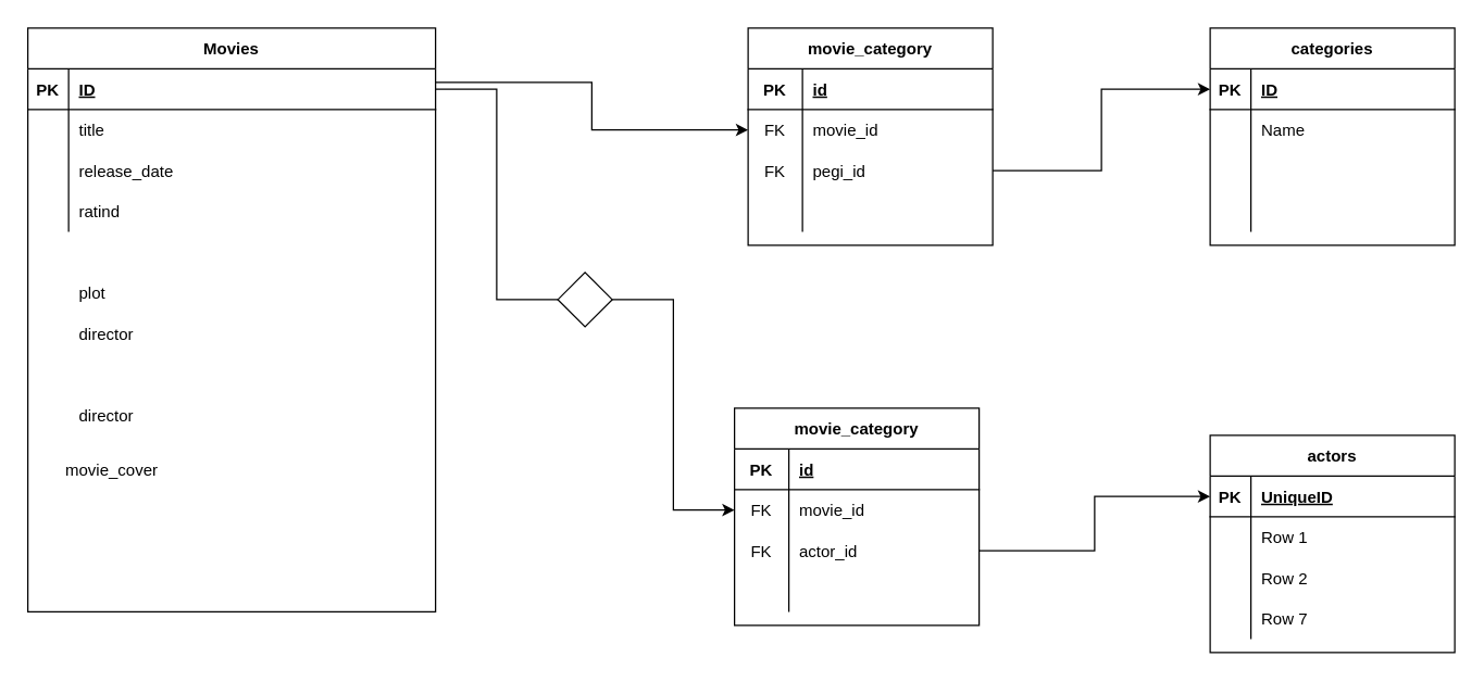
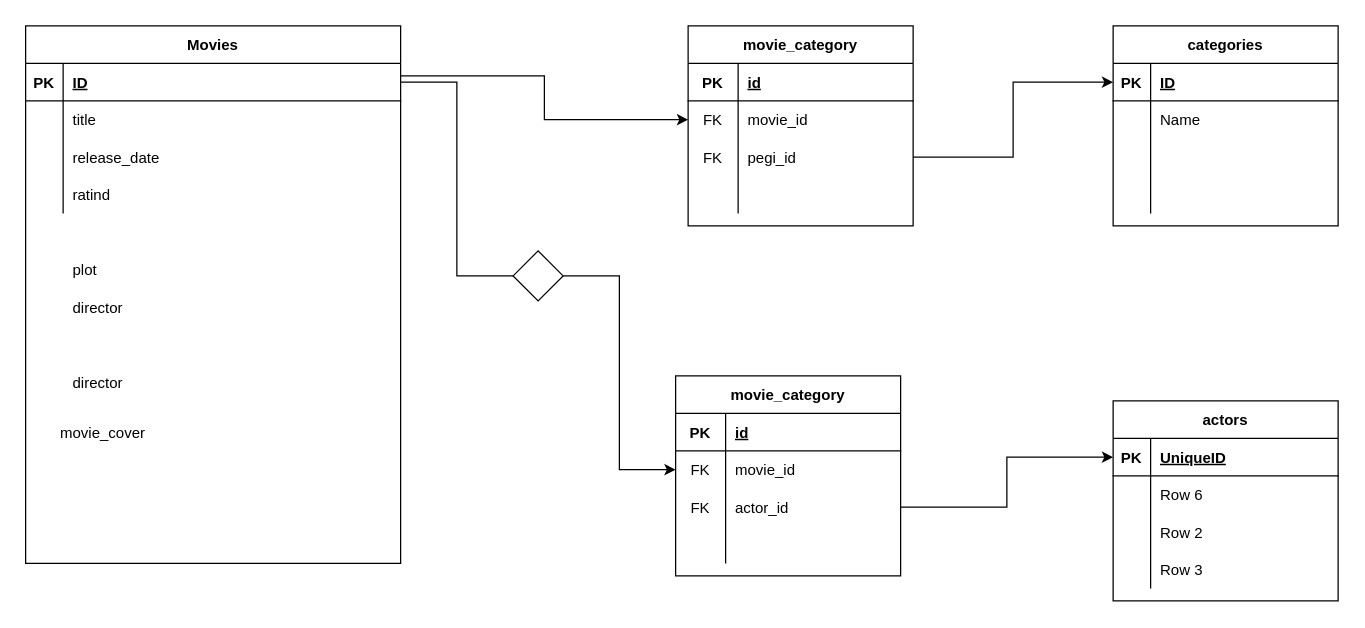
  <mxCell id="0" />
  <mxCell id="1" parent="0" />
  <mxCell id="2" value="Movies" style="shape=table;startSize=30;container=1;collapsible=1;childLayout=tableLayout;fixedRows=1;rowLines=0;fontStyle=1;align=center;resizeLast=1;" vertex="1" parent="1"><mxGeometry x="20" y="20" width="300" height="430" as="geometry" /></mxCell>
  <mxCell id="3" value="" style="shape=tableRow;horizontal=0;startSize=0;swimlaneHead=0;swimlaneBody=0;fillColor=none;collapsible=0;dropTarget=0;points=[[0,0.5],[1,0.5]];portConstraint=eastwest;top=0;left=0;right=0;bottom=1;" vertex="1" parent="2"><mxGeometry y="30" width="300" height="30" as="geometry" /></mxCell>
  <mxCell id="4" value="PK" style="shape=partialRectangle;connectable=0;fillColor=none;top=0;left=0;bottom=0;right=0;fontStyle=1;overflow=hidden;" vertex="1" parent="3"><mxGeometry width="30" height="30" as="geometry"><mxRectangle width="30" height="30" as="alternateBounds" /></mxGeometry></mxCell>
  <mxCell id="5" value="ID" style="shape=partialRectangle;connectable=0;fillColor=none;top=0;left=0;bottom=0;right=0;align=left;spacingLeft=6;fontStyle=5;overflow=hidden;" vertex="1" parent="3"><mxGeometry x="30" width="270" height="30" as="geometry"><mxRectangle width="270" height="30" as="alternateBounds" /></mxGeometry></mxCell>
  <mxCell id="6" value="" style="shape=tableRow;horizontal=0;startSize=0;swimlaneHead=0;swimlaneBody=0;fillColor=none;collapsible=0;dropTarget=0;points=[[0,0.5],[1,0.5]];portConstraint=eastwest;top=0;left=0;right=0;bottom=0;" vertex="1" parent="2"><mxGeometry y="60" width="300" height="30" as="geometry" /></mxCell>
  <mxCell id="7" value="" style="shape=partialRectangle;connectable=0;fillColor=none;top=0;left=0;bottom=0;right=0;editable=1;overflow=hidden;" vertex="1" parent="6"><mxGeometry width="30" height="30" as="geometry"><mxRectangle width="30" height="30" as="alternateBounds" /></mxGeometry></mxCell>
  <mxCell id="8" value="title" style="shape=partialRectangle;connectable=0;fillColor=none;top=0;left=0;bottom=0;right=0;align=left;spacingLeft=6;overflow=hidden;" vertex="1" parent="6"><mxGeometry x="30" width="270" height="30" as="geometry"><mxRectangle width="270" height="30" as="alternateBounds" /></mxGeometry></mxCell>
  <mxCell id="9" value="" style="shape=tableRow;horizontal=0;startSize=0;swimlaneHead=0;swimlaneBody=0;fillColor=none;collapsible=0;dropTarget=0;points=[[0,0.5],[1,0.5]];portConstraint=eastwest;top=0;left=0;right=0;bottom=0;" vertex="1" parent="2"><mxGeometry y="90" width="300" height="30" as="geometry" /></mxCell>
  <mxCell id="10" value="" style="shape=partialRectangle;connectable=0;fillColor=none;top=0;left=0;bottom=0;right=0;editable=1;overflow=hidden;" vertex="1" parent="9"><mxGeometry width="30" height="30" as="geometry"><mxRectangle width="30" height="30" as="alternateBounds" /></mxGeometry></mxCell>
  <mxCell id="11" value="release_date" style="shape=partialRectangle;connectable=0;fillColor=none;top=0;left=0;bottom=0;right=0;align=left;spacingLeft=6;overflow=hidden;" vertex="1" parent="9"><mxGeometry x="30" width="270" height="30" as="geometry"><mxRectangle width="270" height="30" as="alternateBounds" /></mxGeometry></mxCell>
  <mxCell id="12" value="" style="shape=tableRow;horizontal=0;startSize=0;swimlaneHead=0;swimlaneBody=0;fillColor=none;collapsible=0;dropTarget=0;points=[[0,0.5],[1,0.5]];portConstraint=eastwest;top=0;left=0;right=0;bottom=0;" vertex="1" parent="2"><mxGeometry y="120" width="300" height="30" as="geometry" /></mxCell>
  <mxCell id="13" value="" style="shape=partialRectangle;connectable=0;fillColor=none;top=0;left=0;bottom=0;right=0;editable=1;overflow=hidden;" vertex="1" parent="12"><mxGeometry width="30" height="30" as="geometry"><mxRectangle width="30" height="30" as="alternateBounds" /></mxGeometry></mxCell>
  <mxCell id="14" value="ratind" style="shape=partialRectangle;connectable=0;fillColor=none;top=0;left=0;bottom=0;right=0;align=left;spacingLeft=6;overflow=hidden;" vertex="1" parent="12"><mxGeometry x="30" width="270" height="30" as="geometry"><mxRectangle width="270" height="30" as="alternateBounds" /></mxGeometry></mxCell>
  <mxCell id="15" value="" style="shape=tableRow;horizontal=0;startSize=0;swimlaneHead=0;swimlaneBody=0;fillColor=none;collapsible=0;dropTarget=0;points=[[0,0.5],[1,0.5]];portConstraint=eastwest;top=0;left=0;right=0;bottom=0;" vertex="1" parent="1"><mxGeometry x="20" y="180" width="300" height="30" as="geometry" /></mxCell>
  <mxCell id="16" value="" style="shape=partialRectangle;connectable=0;fillColor=none;top=0;left=0;bottom=0;right=0;editable=1;overflow=hidden;" vertex="1" parent="15"><mxGeometry width="30" height="30" as="geometry"><mxRectangle width="30" height="30" as="alternateBounds" /></mxGeometry></mxCell>
  <mxCell id="17" value="plot" style="shape=partialRectangle;connectable=0;fillColor=none;top=0;left=0;bottom=0;right=0;align=left;spacingLeft=6;overflow=hidden;" vertex="1" parent="1"><mxGeometry x="50" y="200" width="270" height="30" as="geometry"><mxRectangle width="270" height="30" as="alternateBounds" /></mxGeometry></mxCell>
  <mxCell id="18" value="director" style="shape=partialRectangle;connectable=0;fillColor=none;top=0;left=0;bottom=0;right=0;align=left;spacingLeft=6;overflow=hidden;" vertex="1" parent="1"><mxGeometry x="50" y="230" width="270" height="30" as="geometry"><mxRectangle width="270" height="30" as="alternateBounds" /></mxGeometry></mxCell>
  <mxCell id="19" value="director" style="shape=partialRectangle;connectable=0;fillColor=none;top=0;left=0;bottom=0;right=0;align=left;spacingLeft=6;overflow=hidden;" vertex="1" parent="1"><mxGeometry x="50" y="290" width="270" height="30" as="geometry"><mxRectangle width="270" height="30" as="alternateBounds" /></mxGeometry></mxCell>
  <mxCell id="20" value="movie_cover" style="shape=partialRectangle;connectable=0;fillColor=none;top=0;left=0;bottom=0;right=0;align=left;spacingLeft=6;overflow=hidden;" vertex="1" parent="1"><mxGeometry x="40" y="330" width="270" height="30" as="geometry"><mxRectangle width="270" height="30" as="alternateBounds" /></mxGeometry></mxCell>
  <mxCell id="21" value="categories" style="shape=table;startSize=30;container=1;collapsible=1;childLayout=tableLayout;fixedRows=1;rowLines=0;fontStyle=1;align=center;resizeLast=1;" vertex="1" parent="1"><mxGeometry x="890" y="20" width="180" height="160" as="geometry" /></mxCell>
  <mxCell id="22" value="" style="shape=tableRow;horizontal=0;startSize=0;swimlaneHead=0;swimlaneBody=0;fillColor=none;collapsible=0;dropTarget=0;points=[[0,0.5],[1,0.5]];portConstraint=eastwest;top=0;left=0;right=0;bottom=1;" vertex="1" parent="21"><mxGeometry y="30" width="180" height="30" as="geometry" /></mxCell>
  <mxCell id="23" value="PK" style="shape=partialRectangle;connectable=0;fillColor=none;top=0;left=0;bottom=0;right=0;fontStyle=1;overflow=hidden;" vertex="1" parent="22"><mxGeometry width="30" height="30" as="geometry"><mxRectangle width="30" height="30" as="alternateBounds" /></mxGeometry></mxCell>
  <mxCell id="24" value="ID" style="shape=partialRectangle;connectable=0;fillColor=none;top=0;left=0;bottom=0;right=0;align=left;spacingLeft=6;fontStyle=5;overflow=hidden;" vertex="1" parent="22"><mxGeometry x="30" width="150" height="30" as="geometry"><mxRectangle width="150" height="30" as="alternateBounds" /></mxGeometry></mxCell>
  <mxCell id="25" value="" style="shape=tableRow;horizontal=0;startSize=0;swimlaneHead=0;swimlaneBody=0;fillColor=none;collapsible=0;dropTarget=0;points=[[0,0.5],[1,0.5]];portConstraint=eastwest;top=0;left=0;right=0;bottom=0;" vertex="1" parent="21"><mxGeometry y="60" width="180" height="30" as="geometry" /></mxCell>
  <mxCell id="26" value="" style="shape=partialRectangle;connectable=0;fillColor=none;top=0;left=0;bottom=0;right=0;editable=1;overflow=hidden;" vertex="1" parent="25"><mxGeometry width="30" height="30" as="geometry"><mxRectangle width="30" height="30" as="alternateBounds" /></mxGeometry></mxCell>
  <mxCell id="27" value="Name" style="shape=partialRectangle;connectable=0;fillColor=none;top=0;left=0;bottom=0;right=0;align=left;spacingLeft=6;overflow=hidden;" vertex="1" parent="25"><mxGeometry x="30" width="150" height="30" as="geometry"><mxRectangle width="150" height="30" as="alternateBounds" /></mxGeometry></mxCell>
  <mxCell id="28" value="" style="shape=tableRow;horizontal=0;startSize=0;swimlaneHead=0;swimlaneBody=0;fillColor=none;collapsible=0;dropTarget=0;points=[[0,0.5],[1,0.5]];portConstraint=eastwest;top=0;left=0;right=0;bottom=0;" vertex="1" parent="21"><mxGeometry y="90" width="180" height="30" as="geometry" /></mxCell>
  <mxCell id="29" value="" style="shape=partialRectangle;connectable=0;fillColor=none;top=0;left=0;bottom=0;right=0;editable=1;overflow=hidden;" vertex="1" parent="28"><mxGeometry width="30" height="30" as="geometry"><mxRectangle width="30" height="30" as="alternateBounds" /></mxGeometry></mxCell>
  <mxCell id="30" value="" style="shape=partialRectangle;connectable=0;fillColor=none;top=0;left=0;bottom=0;right=0;align=left;spacingLeft=6;overflow=hidden;" vertex="1" parent="28"><mxGeometry x="30" width="150" height="30" as="geometry"><mxRectangle width="150" height="30" as="alternateBounds" /></mxGeometry></mxCell>
  <mxCell id="31" value="" style="shape=tableRow;horizontal=0;startSize=0;swimlaneHead=0;swimlaneBody=0;fillColor=none;collapsible=0;dropTarget=0;points=[[0,0.5],[1,0.5]];portConstraint=eastwest;top=0;left=0;right=0;bottom=0;" vertex="1" parent="21"><mxGeometry y="120" width="180" height="30" as="geometry" /></mxCell>
  <mxCell id="32" value="" style="shape=partialRectangle;connectable=0;fillColor=none;top=0;left=0;bottom=0;right=0;editable=1;overflow=hidden;" vertex="1" parent="31"><mxGeometry width="30" height="30" as="geometry"><mxRectangle width="30" height="30" as="alternateBounds" /></mxGeometry></mxCell>
  <mxCell id="33" value="" style="shape=partialRectangle;connectable=0;fillColor=none;top=0;left=0;bottom=0;right=0;align=left;spacingLeft=6;overflow=hidden;" vertex="1" parent="31"><mxGeometry x="30" width="150" height="30" as="geometry"><mxRectangle width="150" height="30" as="alternateBounds" /></mxGeometry></mxCell>
  <mxCell id="34" value="actors" style="shape=table;startSize=30;container=1;collapsible=1;childLayout=tableLayout;fixedRows=1;rowLines=0;fontStyle=1;align=center;resizeLast=1;" vertex="1" parent="1"><mxGeometry x="890" y="320" width="180" height="160" as="geometry" /></mxCell>
  <mxCell id="35" value="" style="shape=tableRow;horizontal=0;startSize=0;swimlaneHead=0;swimlaneBody=0;fillColor=none;collapsible=0;dropTarget=0;points=[[0,0.5],[1,0.5]];portConstraint=eastwest;top=0;left=0;right=0;bottom=1;" vertex="1" parent="34"><mxGeometry y="30" width="180" height="30" as="geometry" /></mxCell>
  <mxCell id="36" value="PK" style="shape=partialRectangle;connectable=0;fillColor=none;top=0;left=0;bottom=0;right=0;fontStyle=1;overflow=hidden;" vertex="1" parent="35"><mxGeometry width="30" height="30" as="geometry"><mxRectangle width="30" height="30" as="alternateBounds" /></mxGeometry></mxCell>
  <mxCell id="37" value="UniqueID" style="shape=partialRectangle;connectable=0;fillColor=none;top=0;left=0;bottom=0;right=0;align=left;spacingLeft=6;fontStyle=5;overflow=hidden;" vertex="1" parent="35"><mxGeometry x="30" width="150" height="30" as="geometry"><mxRectangle width="150" height="30" as="alternateBounds" /></mxGeometry></mxCell>
  <mxCell id="38" value="" style="shape=tableRow;horizontal=0;startSize=0;swimlaneHead=0;swimlaneBody=0;fillColor=none;collapsible=0;dropTarget=0;points=[[0,0.5],[1,0.5]];portConstraint=eastwest;top=0;left=0;right=0;bottom=0;" vertex="1" parent="34"><mxGeometry y="60" width="180" height="30" as="geometry" /></mxCell>
  <mxCell id="39" value="" style="shape=partialRectangle;connectable=0;fillColor=none;top=0;left=0;bottom=0;right=0;editable=1;overflow=hidden;" vertex="1" parent="38"><mxGeometry width="30" height="30" as="geometry"><mxRectangle width="30" height="30" as="alternateBounds" /></mxGeometry></mxCell>
- <mxCell id="40" value="Row 1" style="shape=partialRectangle;connectable=0;fillColor=none;top=0;left=0;bottom=0;right=0;align=left;spacingLeft=6;overflow=hidden;" vertex="1" parent="38"><mxGeometry x="30" width="150" height="30" as="geometry"><mxRectangle width="150" height="30" as="alternateBounds" /></mxGeometry></mxCell>
+ <mxCell id="40" value="Row 6" style="shape=partialRectangle;connectable=0;fillColor=none;top=0;left=0;bottom=0;right=0;align=left;spacingLeft=6;overflow=hidden;" vertex="1" parent="38"><mxGeometry x="30" width="150" height="30" as="geometry"><mxRectangle width="150" height="30" as="alternateBounds" /></mxGeometry></mxCell>
  <mxCell id="41" value="" style="shape=tableRow;horizontal=0;startSize=0;swimlaneHead=0;swimlaneBody=0;fillColor=none;collapsible=0;dropTarget=0;points=[[0,0.5],[1,0.5]];portConstraint=eastwest;top=0;left=0;right=0;bottom=0;" vertex="1" parent="34"><mxGeometry y="90" width="180" height="30" as="geometry" /></mxCell>
  <mxCell id="42" value="" style="shape=partialRectangle;connectable=0;fillColor=none;top=0;left=0;bottom=0;right=0;editable=1;overflow=hidden;" vertex="1" parent="41"><mxGeometry width="30" height="30" as="geometry"><mxRectangle width="30" height="30" as="alternateBounds" /></mxGeometry></mxCell>
  <mxCell id="43" value="Row 2" style="shape=partialRectangle;connectable=0;fillColor=none;top=0;left=0;bottom=0;right=0;align=left;spacingLeft=6;overflow=hidden;" vertex="1" parent="41"><mxGeometry x="30" width="150" height="30" as="geometry"><mxRectangle width="150" height="30" as="alternateBounds" /></mxGeometry></mxCell>
  <mxCell id="44" value="" style="shape=tableRow;horizontal=0;startSize=0;swimlaneHead=0;swimlaneBody=0;fillColor=none;collapsible=0;dropTarget=0;points=[[0,0.5],[1,0.5]];portConstraint=eastwest;top=0;left=0;right=0;bottom=0;" vertex="1" parent="34"><mxGeometry y="120" width="180" height="30" as="geometry" /></mxCell>
  <mxCell id="45" value="" style="shape=partialRectangle;connectable=0;fillColor=none;top=0;left=0;bottom=0;right=0;editable=1;overflow=hidden;" vertex="1" parent="44"><mxGeometry width="30" height="30" as="geometry"><mxRectangle width="30" height="30" as="alternateBounds" /></mxGeometry></mxCell>
- <mxCell id="46" value="Row 7" style="shape=partialRectangle;connectable=0;fillColor=none;top=0;left=0;bottom=0;right=0;align=left;spacingLeft=6;overflow=hidden;" vertex="1" parent="44"><mxGeometry x="30" width="150" height="30" as="geometry"><mxRectangle width="150" height="30" as="alternateBounds" /></mxGeometry></mxCell>
+ <mxCell id="46" value="Row 3" style="shape=partialRectangle;connectable=0;fillColor=none;top=0;left=0;bottom=0;right=0;align=left;spacingLeft=6;overflow=hidden;" vertex="1" parent="44"><mxGeometry x="30" width="150" height="30" as="geometry"><mxRectangle width="150" height="30" as="alternateBounds" /></mxGeometry></mxCell>
  <mxCell id="47" value="movie_category" style="shape=table;startSize=30;container=1;collapsible=1;childLayout=tableLayout;fixedRows=1;rowLines=0;fontStyle=1;align=center;resizeLast=1;" vertex="1" parent="1"><mxGeometry x="550" y="20" width="180" height="160" as="geometry" /></mxCell>
  <mxCell id="48" value="" style="shape=tableRow;horizontal=0;startSize=0;swimlaneHead=0;swimlaneBody=0;fillColor=none;collapsible=0;dropTarget=0;points=[[0,0.5],[1,0.5]];portConstraint=eastwest;top=0;left=0;right=0;bottom=1;" vertex="1" parent="47"><mxGeometry y="30" width="180" height="30" as="geometry" /></mxCell>
  <mxCell id="49" value="PK" style="shape=partialRectangle;connectable=0;fillColor=none;top=0;left=0;bottom=0;right=0;fontStyle=1;overflow=hidden;" vertex="1" parent="48"><mxGeometry width="40" height="30" as="geometry"><mxRectangle width="40" height="30" as="alternateBounds" /></mxGeometry></mxCell>
  <mxCell id="50" value="id" style="shape=partialRectangle;connectable=0;fillColor=none;top=0;left=0;bottom=0;right=0;align=left;spacingLeft=6;fontStyle=5;overflow=hidden;" vertex="1" parent="48"><mxGeometry x="40" width="140" height="30" as="geometry"><mxRectangle width="140" height="30" as="alternateBounds" /></mxGeometry></mxCell>
  <mxCell id="51" value="" style="shape=tableRow;horizontal=0;startSize=0;swimlaneHead=0;swimlaneBody=0;fillColor=none;collapsible=0;dropTarget=0;points=[[0,0.5],[1,0.5]];portConstraint=eastwest;top=0;left=0;right=0;bottom=0;" vertex="1" parent="47"><mxGeometry y="60" width="180" height="30" as="geometry" /></mxCell>
  <mxCell id="52" value="FK" style="shape=partialRectangle;connectable=0;fillColor=none;top=0;left=0;bottom=0;right=0;editable=1;overflow=hidden;" vertex="1" parent="51"><mxGeometry width="40" height="30" as="geometry"><mxRectangle width="40" height="30" as="alternateBounds" /></mxGeometry></mxCell>
  <mxCell id="53" value="movie_id" style="shape=partialRectangle;connectable=0;fillColor=none;top=0;left=0;bottom=0;right=0;align=left;spacingLeft=6;overflow=hidden;" vertex="1" parent="51"><mxGeometry x="40" width="140" height="30" as="geometry"><mxRectangle width="140" height="30" as="alternateBounds" /></mxGeometry></mxCell>
  <mxCell id="54" value="" style="shape=tableRow;horizontal=0;startSize=0;swimlaneHead=0;swimlaneBody=0;fillColor=none;collapsible=0;dropTarget=0;points=[[0,0.5],[1,0.5]];portConstraint=eastwest;top=0;left=0;right=0;bottom=0;" vertex="1" parent="47"><mxGeometry y="90" width="180" height="30" as="geometry" /></mxCell>
  <mxCell id="55" value="FK" style="shape=partialRectangle;connectable=0;fillColor=none;top=0;left=0;bottom=0;right=0;editable=1;overflow=hidden;" vertex="1" parent="54"><mxGeometry width="40" height="30" as="geometry"><mxRectangle width="40" height="30" as="alternateBounds" /></mxGeometry></mxCell>
  <mxCell id="56" value="pegi_id" style="shape=partialRectangle;connectable=0;fillColor=none;top=0;left=0;bottom=0;right=0;align=left;spacingLeft=6;overflow=hidden;" vertex="1" parent="54"><mxGeometry x="40" width="140" height="30" as="geometry"><mxRectangle width="140" height="30" as="alternateBounds" /></mxGeometry></mxCell>
  <mxCell id="57" value="" style="shape=tableRow;horizontal=0;startSize=0;swimlaneHead=0;swimlaneBody=0;fillColor=none;collapsible=0;dropTarget=0;points=[[0,0.5],[1,0.5]];portConstraint=eastwest;top=0;left=0;right=0;bottom=0;" vertex="1" parent="47"><mxGeometry y="120" width="180" height="30" as="geometry" /></mxCell>
  <mxCell id="58" value="" style="shape=partialRectangle;connectable=0;fillColor=none;top=0;left=0;bottom=0;right=0;editable=1;overflow=hidden;" vertex="1" parent="57"><mxGeometry width="40" height="30" as="geometry"><mxRectangle width="40" height="30" as="alternateBounds" /></mxGeometry></mxCell>
  <mxCell id="59" value="" style="shape=partialRectangle;connectable=0;fillColor=none;top=0;left=0;bottom=0;right=0;align=left;spacingLeft=6;overflow=hidden;" vertex="1" parent="57"><mxGeometry x="40" width="140" height="30" as="geometry"><mxRectangle width="140" height="30" as="alternateBounds" /></mxGeometry></mxCell>
  <mxCell id="60" style="edgeStyle=orthogonalEdgeStyle;rounded=0;orthogonalLoop=1;jettySize=auto;html=1;entryX=0;entryY=0.5;entryDx=0;entryDy=0;strokeColor=default;" edge="1" parent="1" source="3" target="51"><mxGeometry relative="1" as="geometry"><Array as="points"><mxPoint x="435" y="60" /><mxPoint x="435" y="95" /></Array></mxGeometry></mxCell>
  <mxCell id="61" style="edgeStyle=orthogonalEdgeStyle;rounded=0;orthogonalLoop=1;jettySize=auto;html=1;entryX=0;entryY=0.5;entryDx=0;entryDy=0;strokeColor=default;" edge="1" parent="1" source="54" target="22"><mxGeometry relative="1" as="geometry" /></mxCell>
  <mxCell id="62" value="movie_category" style="shape=table;startSize=30;container=1;collapsible=1;childLayout=tableLayout;fixedRows=1;rowLines=0;fontStyle=1;align=center;resizeLast=1;" vertex="1" parent="1"><mxGeometry x="540" y="300" width="180" height="160" as="geometry" /></mxCell>
  <mxCell id="63" value="" style="shape=tableRow;horizontal=0;startSize=0;swimlaneHead=0;swimlaneBody=0;fillColor=none;collapsible=0;dropTarget=0;points=[[0,0.5],[1,0.5]];portConstraint=eastwest;top=0;left=0;right=0;bottom=1;" vertex="1" parent="62"><mxGeometry y="30" width="180" height="30" as="geometry" /></mxCell>
  <mxCell id="64" value="PK" style="shape=partialRectangle;connectable=0;fillColor=none;top=0;left=0;bottom=0;right=0;fontStyle=1;overflow=hidden;" vertex="1" parent="63"><mxGeometry width="40" height="30" as="geometry"><mxRectangle width="40" height="30" as="alternateBounds" /></mxGeometry></mxCell>
  <mxCell id="65" value="id" style="shape=partialRectangle;connectable=0;fillColor=none;top=0;left=0;bottom=0;right=0;align=left;spacingLeft=6;fontStyle=5;overflow=hidden;" vertex="1" parent="63"><mxGeometry x="40" width="140" height="30" as="geometry"><mxRectangle width="140" height="30" as="alternateBounds" /></mxGeometry></mxCell>
  <mxCell id="66" value="" style="shape=tableRow;horizontal=0;startSize=0;swimlaneHead=0;swimlaneBody=0;fillColor=none;collapsible=0;dropTarget=0;points=[[0,0.5],[1,0.5]];portConstraint=eastwest;top=0;left=0;right=0;bottom=0;" vertex="1" parent="62"><mxGeometry y="60" width="180" height="30" as="geometry" /></mxCell>
  <mxCell id="67" value="FK" style="shape=partialRectangle;connectable=0;fillColor=none;top=0;left=0;bottom=0;right=0;editable=1;overflow=hidden;" vertex="1" parent="66"><mxGeometry width="40" height="30" as="geometry"><mxRectangle width="40" height="30" as="alternateBounds" /></mxGeometry></mxCell>
  <mxCell id="68" value="movie_id" style="shape=partialRectangle;connectable=0;fillColor=none;top=0;left=0;bottom=0;right=0;align=left;spacingLeft=6;overflow=hidden;" vertex="1" parent="66"><mxGeometry x="40" width="140" height="30" as="geometry"><mxRectangle width="140" height="30" as="alternateBounds" /></mxGeometry></mxCell>
  <mxCell id="69" value="" style="shape=tableRow;horizontal=0;startSize=0;swimlaneHead=0;swimlaneBody=0;fillColor=none;collapsible=0;dropTarget=0;points=[[0,0.5],[1,0.5]];portConstraint=eastwest;top=0;left=0;right=0;bottom=0;" vertex="1" parent="62"><mxGeometry y="90" width="180" height="30" as="geometry" /></mxCell>
  <mxCell id="70" value="FK" style="shape=partialRectangle;connectable=0;fillColor=none;top=0;left=0;bottom=0;right=0;editable=1;overflow=hidden;" vertex="1" parent="69"><mxGeometry width="40" height="30" as="geometry"><mxRectangle width="40" height="30" as="alternateBounds" /></mxGeometry></mxCell>
  <mxCell id="71" value="actor_id" style="shape=partialRectangle;connectable=0;fillColor=none;top=0;left=0;bottom=0;right=0;align=left;spacingLeft=6;overflow=hidden;" vertex="1" parent="69"><mxGeometry x="40" width="140" height="30" as="geometry"><mxRectangle width="140" height="30" as="alternateBounds" /></mxGeometry></mxCell>
  <mxCell id="72" value="" style="shape=tableRow;horizontal=0;startSize=0;swimlaneHead=0;swimlaneBody=0;fillColor=none;collapsible=0;dropTarget=0;points=[[0,0.5],[1,0.5]];portConstraint=eastwest;top=0;left=0;right=0;bottom=0;" vertex="1" parent="62"><mxGeometry y="120" width="180" height="30" as="geometry" /></mxCell>
  <mxCell id="73" value="" style="shape=partialRectangle;connectable=0;fillColor=none;top=0;left=0;bottom=0;right=0;editable=1;overflow=hidden;" vertex="1" parent="72"><mxGeometry width="40" height="30" as="geometry"><mxRectangle width="40" height="30" as="alternateBounds" /></mxGeometry></mxCell>
  <mxCell id="74" value="" style="shape=partialRectangle;connectable=0;fillColor=none;top=0;left=0;bottom=0;right=0;align=left;spacingLeft=6;overflow=hidden;" vertex="1" parent="72"><mxGeometry x="40" width="140" height="30" as="geometry"><mxRectangle width="140" height="30" as="alternateBounds" /></mxGeometry></mxCell>
  <mxCell id="75" style="edgeStyle=orthogonalEdgeStyle;rounded=0;orthogonalLoop=1;jettySize=auto;html=1;exitX=1;exitY=0.5;exitDx=0;exitDy=0;entryX=0;entryY=0.5;entryDx=0;entryDy=0;strokeColor=default;" edge="1" parent="1" source="69" target="35"><mxGeometry relative="1" as="geometry" /></mxCell>
  <mxCell id="76" style="edgeStyle=orthogonalEdgeStyle;rounded=0;orthogonalLoop=1;jettySize=auto;html=1;exitX=1;exitY=0.5;exitDx=0;exitDy=0;entryX=0;entryY=0.5;entryDx=0;entryDy=0;strokeColor=default;" edge="1" parent="1" source="77" target="66"><mxGeometry relative="1" as="geometry" /></mxCell>
  <mxCell id="77" value="" style="rhombus;whiteSpace=wrap;html=1;" vertex="1" parent="1"><mxGeometry x="410" y="200" width="40" height="40" as="geometry" /></mxCell>
  <mxCell id="78" value="" style="edgeStyle=orthogonalEdgeStyle;rounded=0;orthogonalLoop=1;jettySize=auto;html=1;exitX=1;exitY=0.5;exitDx=0;exitDy=0;entryX=0;entryY=0.5;entryDx=0;entryDy=0;strokeColor=default;endArrow=none;" edge="1" parent="1" source="3" target="77"><mxGeometry relative="1" as="geometry"><mxPoint x="320" y="65" as="sourcePoint" /><mxPoint x="540" y="375" as="targetPoint" /><Array as="points" /></mxGeometry></mxCell>
